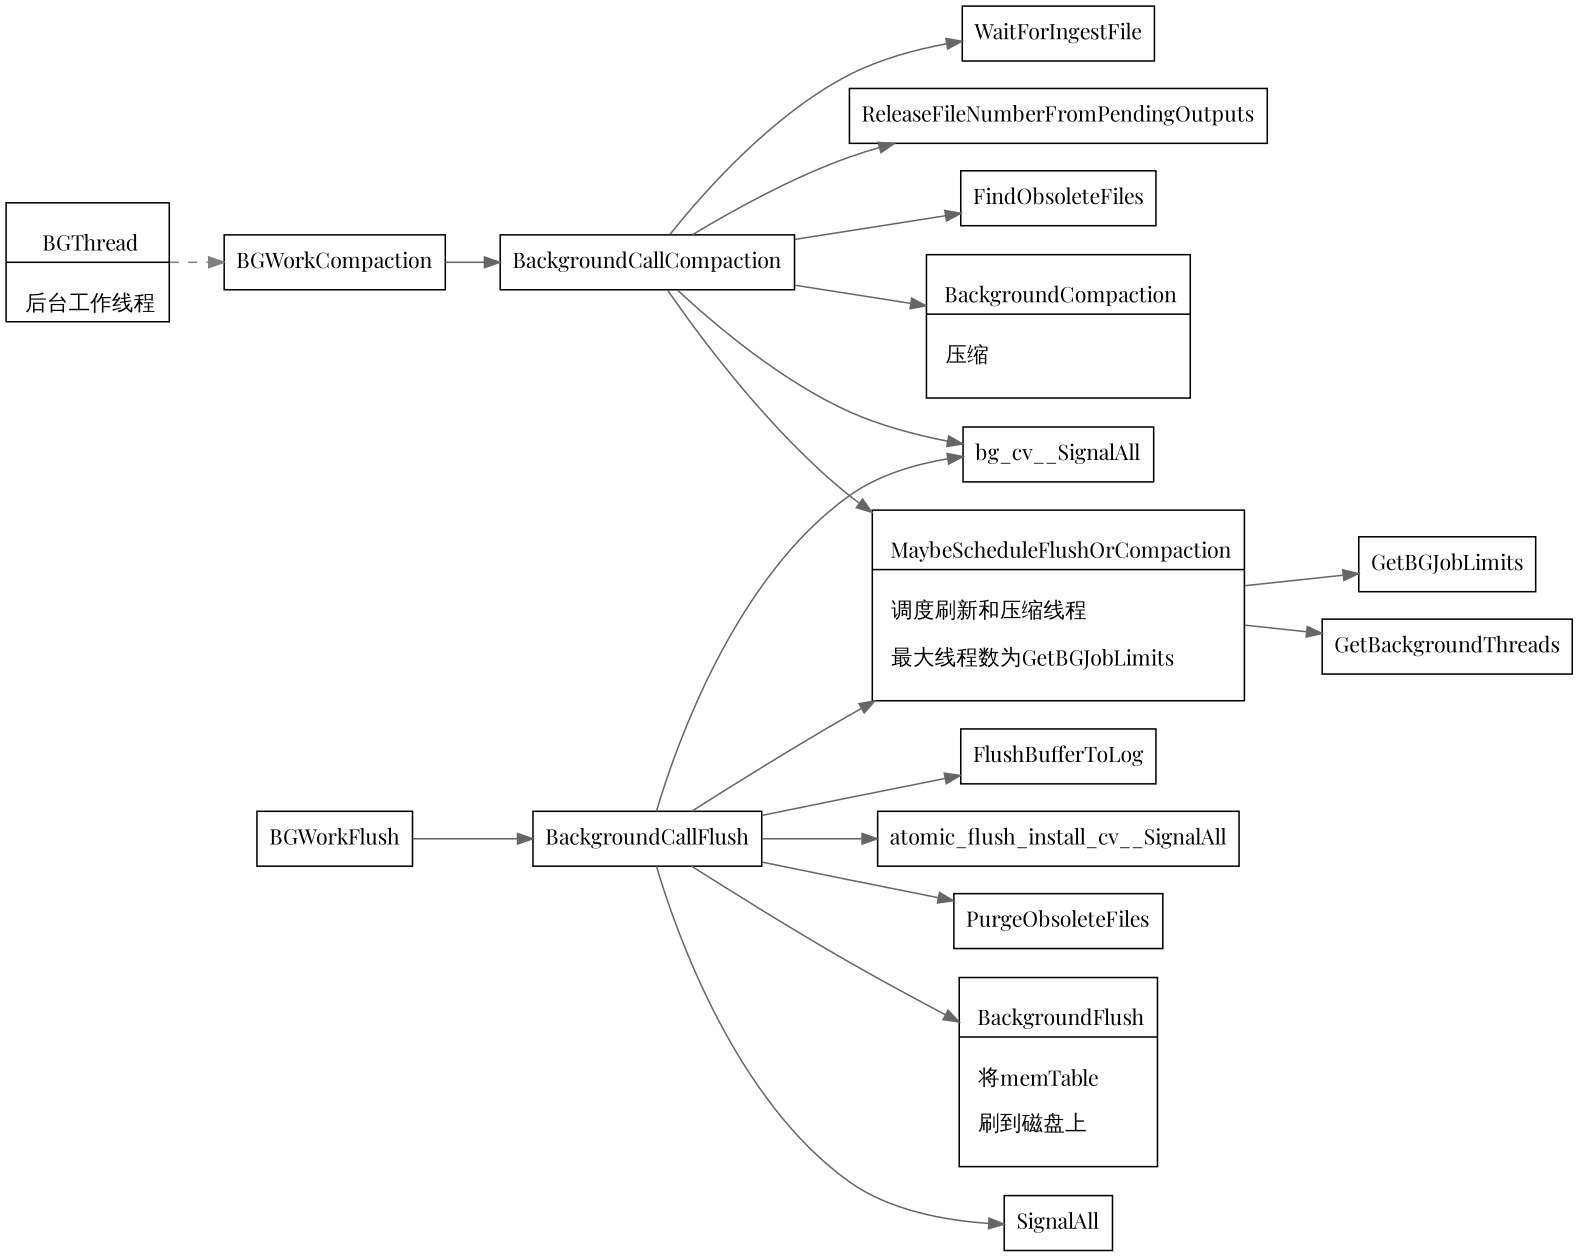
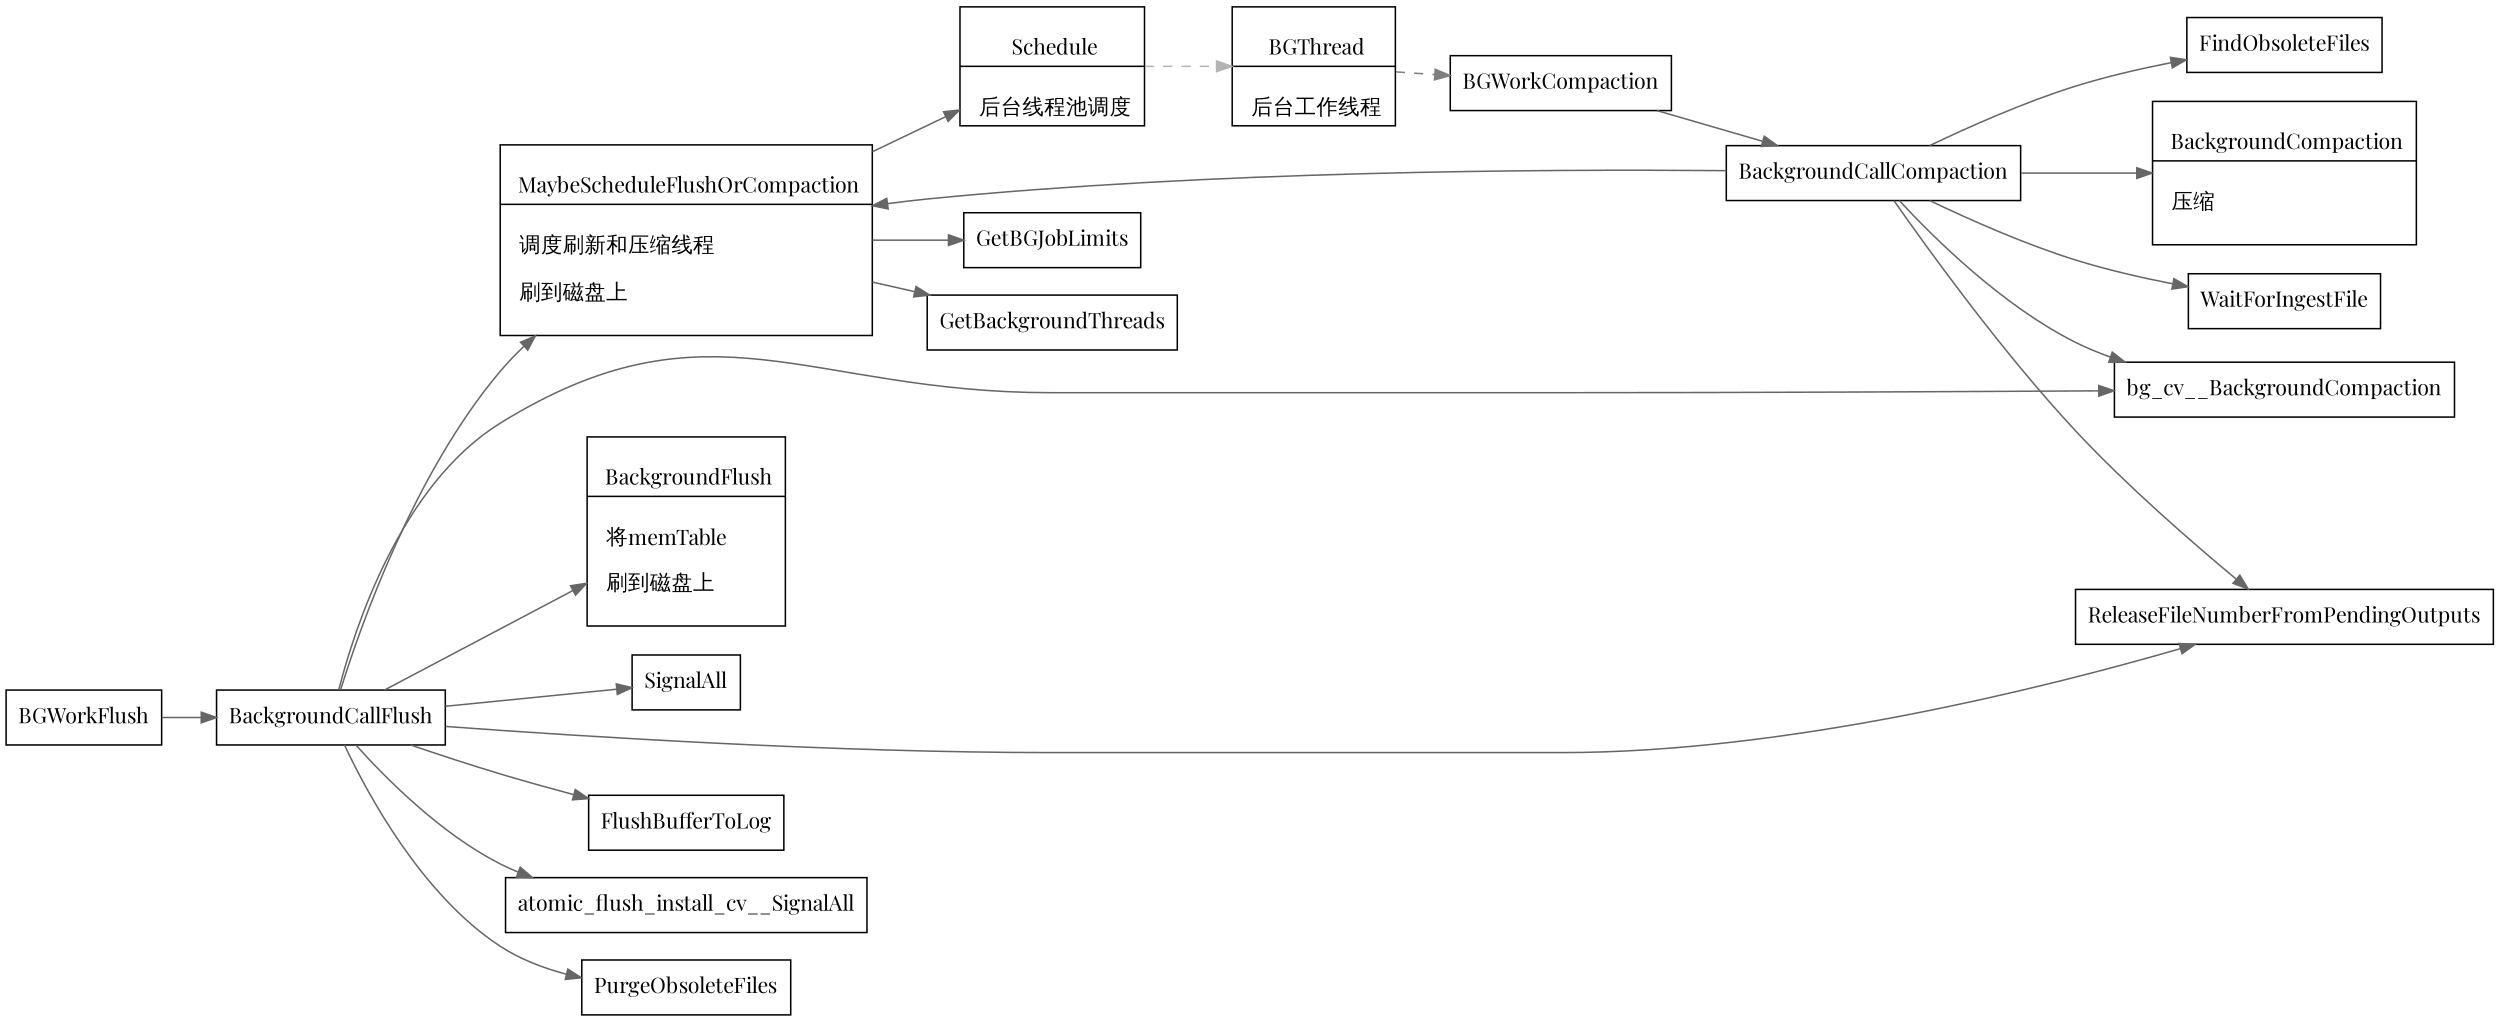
  digraph {
    fontname="Playfair Display"
    newrank=true
    rankdir=LR
    node [fontname="Playfair Display" shape=box]
    edge [color=gray40 fontname="Playfair Display"]
-   n1 [label="{{\n      MaybeScheduleFlushOrCompaction|\n      调度刷新和压缩线程\l\n      最大线程数为GetBGJobLimits\l\n    }}" shape=record]
+   n1 [label="{{\n      MaybeScheduleFlushOrCompaction|\n      调度刷新和压缩线程\l\n      刷到磁盘上\l\n    }}" shape=record]
    GetBGJobLimits
    GetBackgroundThreads
+   n4 [label="{{\n      Schedule|\n      后台线程池调度\n    }}" shape=record]
    n5 [label="{{\n      BGThread|\n      后台工作线程\n    }}" shape=record]
    BGWorkCompaction
    BGWorkFlush
    BackgroundCallFlush
    BackgroundCallCompaction
    n10 [label="{{\n      BackgroundFlush|\n      将memTable\l \n      刷到磁盘上\l\n    }}" shape=record]
-   bg_cv__SignalAll
+   bg_cv__SignalAll [label=bg_cv__BackgroundCompaction]
    n12 [label=SignalAll]
    ReleaseFileNumberFromPendingOutputs
    FlushBufferToLog
    atomic_flush_install_cv__SignalAll
    PurgeObsoleteFiles
    FindObsoleteFiles
    n18 [label="{{\n      BackgroundCompaction|\n      压缩\l\n    }}" shape=record]
    WaitForIngestFile
    n1 -> GetBGJobLimits
    n1 -> GetBackgroundThreads
+   n1 -> n4
+   n4 -> n5 [color=gray70 style=dashed]
    n5 -> BGWorkCompaction [color=gray50 style=dashed]
    BGWorkCompaction -> BackgroundCallCompaction
    BGWorkFlush -> BackgroundCallFlush
    BackgroundCallFlush -> n1
    BackgroundCallFlush -> n10
    BackgroundCallFlush -> bg_cv__SignalAll
    BackgroundCallFlush -> n12
+   BackgroundCallFlush -> ReleaseFileNumberFromPendingOutputs
    BackgroundCallFlush -> FlushBufferToLog
    BackgroundCallFlush -> atomic_flush_install_cv__SignalAll
    BackgroundCallFlush -> PurgeObsoleteFiles
    BackgroundCallCompaction -> n1
    BackgroundCallCompaction -> bg_cv__SignalAll
    BackgroundCallCompaction -> ReleaseFileNumberFromPendingOutputs
    BackgroundCallCompaction -> FindObsoleteFiles
    BackgroundCallCompaction -> n18
    BackgroundCallCompaction -> WaitForIngestFile
  }
